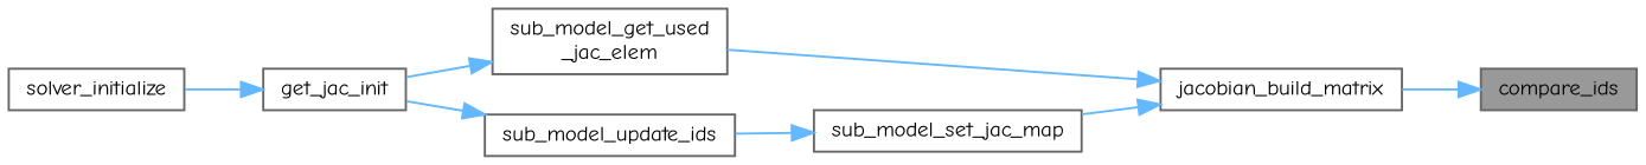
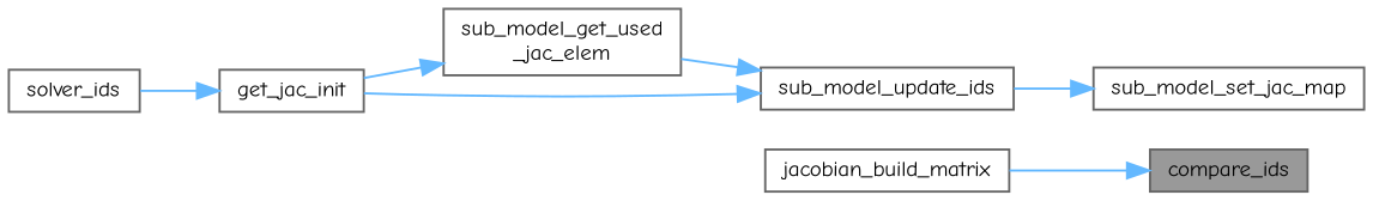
  digraph {
    fontname="Comic Neue"
    rankdir=RL
    node [color=grey40 fillcolor=white fontname="Comic Neue" fontsize=10 shape=box style=filled]
    edge [color=steelblue1 dir=back fontname="Comic Neue" fontsize=10 labelfontname=Helvetica labelfontsize=10 style=solid]
    n1 [color=gray40 fillcolor=grey60 fontcolor=black height=0.2 label=compare_ids width=0.4]
    n2 [height=0.2 label=jacobian_build_matrix width=0.4]
    n3 [height=0.2 label="sub_model_get_used\l_jac_elem" width=0.4]
    n4 [height=0.2 label=sub_model_set_jac_map width=0.4]
    n5 [height=0.2 label=get_jac_init width=0.4]
-   n6 [height=0.2 label=solver_initialize width=0.4]
+   n6 [height=0.2 label=solver_ids width=0.4]
    n7 [height=0.2 label=sub_model_update_ids width=0.4]
    n1 -> n2
-   n2 -> n3
-   n2 -> n4
+   n7 -> n3
    n3 -> n5
    n4 -> n7
    n5 -> n6
    n7 -> n5
  }
